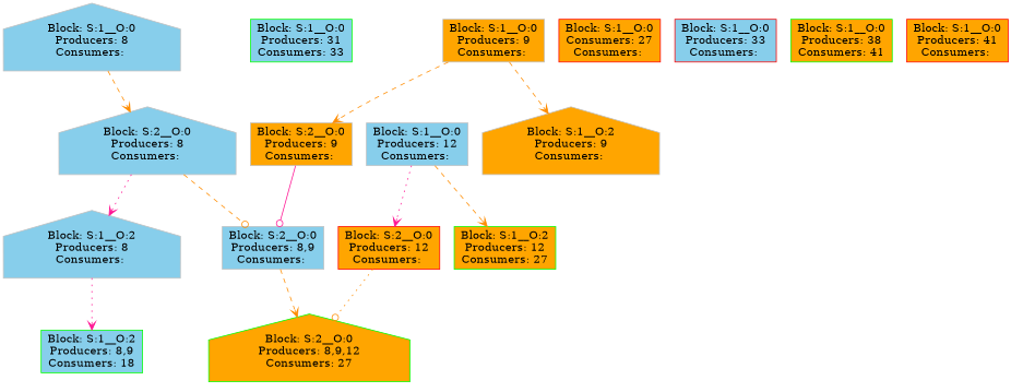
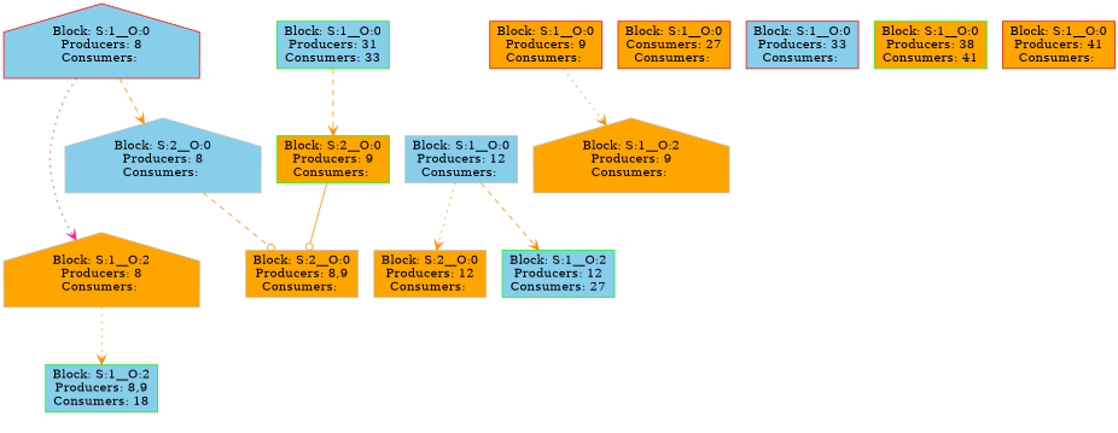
  strict digraph {
    node [color=grey fillcolor=orange shape=box style=filled]
    edge [arrowhead=vee color=darkorange style=dashed]
-   n1 [fillcolor=skyblue label="Block: S:1__O:0\nProducers: 8\nConsumers: " shape=house]
+   n1 [color=red fillcolor=skyblue label="Block: S:1__O:0\nProducers: 8\nConsumers: " shape=house]
    n2 [fillcolor=skyblue label="Block: S:2__O:0\nProducers: 8\nConsumers: " shape=house]
-   n3 [fillcolor=skyblue label="Block: S:1__O:2\nProducers: 8\nConsumers: " shape=house]
-   n4 [fillcolor=skyblue label="Block: S:2__O:0\nProducers: 8,9\nConsumers: "]
+   n3 [label="Block: S:1__O:2\nProducers: 8\nConsumers: " shape=house]
+   n4 [label="Block: S:2__O:0\nProducers: 8,9\nConsumers: "]
    n5 [color=green fillcolor=skyblue label="Block: S:1__O:2\nProducers: 8,9\nConsumers: 18"]
-   n6 [color=green label="Block: S:2__O:0\nProducers: 8,9,12\nConsumers: 27" shape=house]
-   n7 [label="Block: S:1__O:0\nProducers: 9\nConsumers: "]
-   n8 [label="Block: S:2__O:0\nProducers: 9\nConsumers: "]
+   n7 [color=red label="Block: S:1__O:0\nProducers: 9\nConsumers: "]
+   n8 [color=green label="Block: S:2__O:0\nProducers: 9\nConsumers: "]
    n9 [label="Block: S:1__O:2\nProducers: 9\nConsumers: " shape=house]
    n10 [fillcolor=skyblue label="Block: S:1__O:0\nProducers: 12\nConsumers: "]
-   n11 [color=red label="Block: S:2__O:0\nProducers: 12\nConsumers: "]
-   n12 [color=green label="Block: S:1__O:2\nProducers: 12\nConsumers: 27"]
+   n11 [label="Block: S:2__O:0\nProducers: 12\nConsumers: "]
+   n12 [color=green fillcolor=skyblue label="Block: S:1__O:2\nProducers: 12\nConsumers: 27"]
    n13 [color=red label="Block: S:1__O:0\nConsumers: 27\nConsumers: "]
    n14 [color=green fillcolor=skyblue label="Block: S:1__O:0\nProducers: 31\nConsumers: 33"]
    n15 [color=red fillcolor=skyblue label="Block: S:1__O:0\nProducers: 33\nConsumers: "]
    n16 [color=green label="Block: S:1__O:0\nProducers: 38\nConsumers: 41"]
    n17 [color=red label="Block: S:1__O:0\nProducers: 41\nConsumers: "]
    n1 -> n2
-   n2 -> n3 [color=deeppink style=dotted]
+   n1 -> n3 [color=deeppink style=dotted]
    n2 -> n4 [arrowhead=odot]
-   n3 -> n5 [color=deeppink style=dotted]
-   n4 -> n6
-   n7 -> n8
-   n7 -> n9
-   n8 -> n4 [arrowhead=odot color=deeppink style=solid]
-   n10 -> n11 [color=deeppink style=dotted]
+   n3 -> n5 [style=dotted]
+   n14 -> n8
+   n7 -> n9 [style=dotted]
+   n8 -> n4 [arrowhead=odot style=solid]
+   n10 -> n11 [style=dotted]
    n10 -> n12
-   n11 -> n6 [arrowhead=odot style=dotted]
  }
